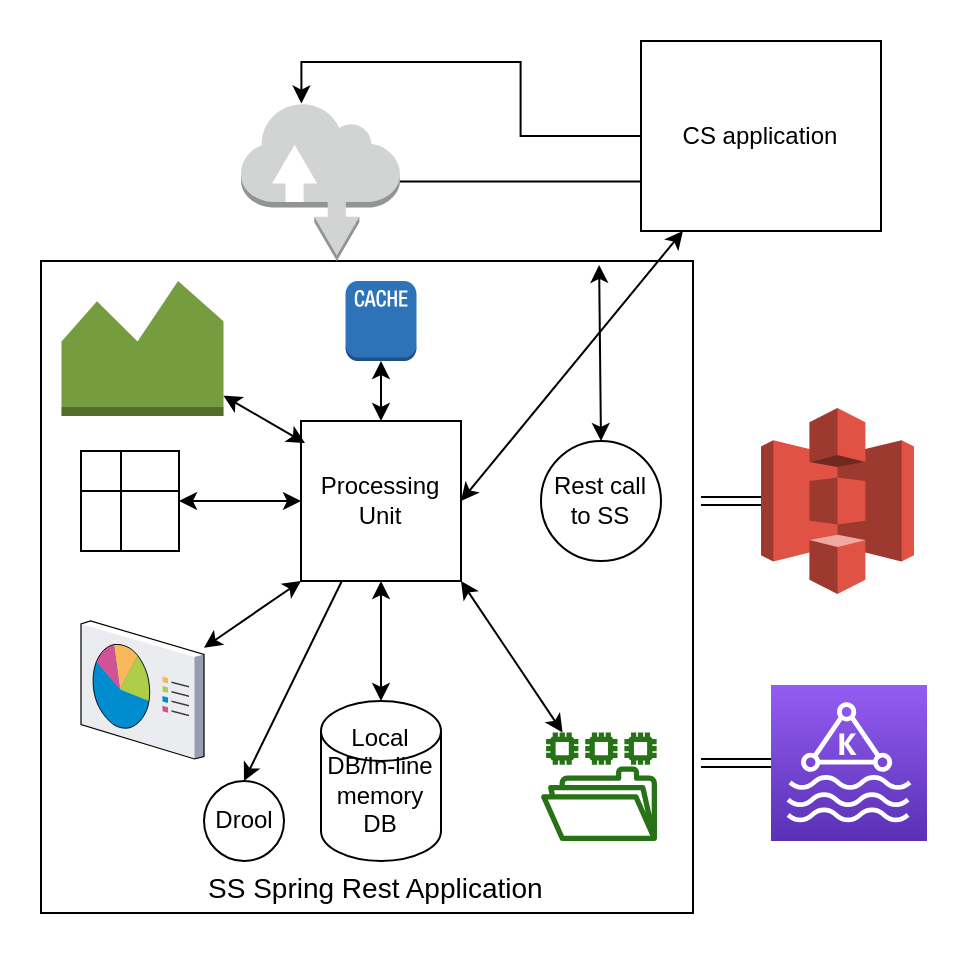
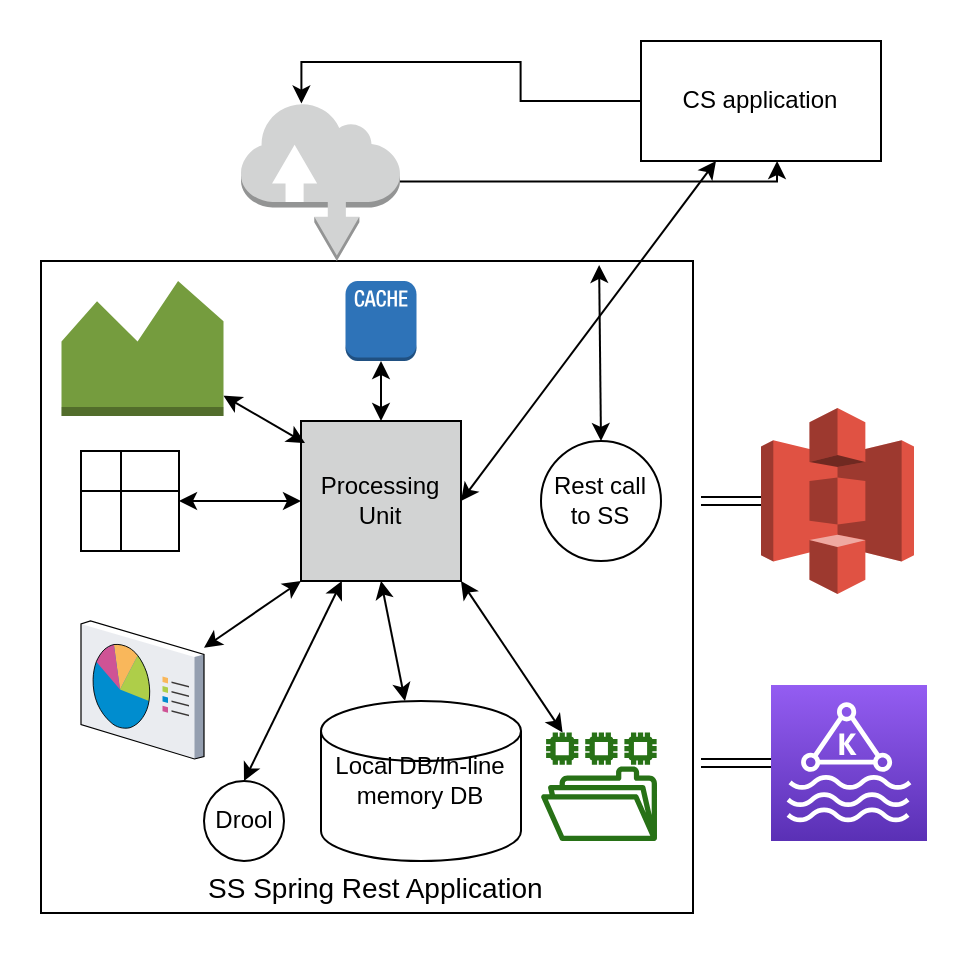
  <mxCell id="0" />
  <mxCell id="1" parent="0" />
  <mxCell id="2" value="&lt;blockquote&gt;&lt;br&gt;&lt;/blockquote&gt;" style="whiteSpace=wrap;html=1;aspect=fixed;align=left;" parent="1" vertex="1"><mxGeometry x="20" y="130" width="326" height="326" as="geometry" /></mxCell>
- <mxCell id="3" value="Processing Unit" style="whiteSpace=wrap;html=1;aspect=fixed;" parent="1" vertex="1"><mxGeometry x="150" y="210" width="80" height="80" as="geometry" /></mxCell>
+ <mxCell id="3" value="Processing Unit" style="whiteSpace=wrap;html=1;aspect=fixed;fillColor=#d2d3d3;" parent="1" vertex="1"><mxGeometry x="150" y="210" width="80" height="80" as="geometry" /></mxCell>
  <mxCell id="4" value="Rest call to SS" style="ellipse;whiteSpace=wrap;html=1;aspect=fixed;" parent="1" vertex="1"><mxGeometry x="270" y="220" width="60" height="60" as="geometry" /></mxCell>
  <mxCell id="5" value="" style="endArrow=classic;startArrow=classic;html=1;exitX=0;exitY=0.5;exitDx=0;exitDy=0;entryX=1;entryY=0.5;entryDx=0;entryDy=0;" parent="1" source="3" target="10" edge="1"><mxGeometry width="50" height="50" relative="1" as="geometry"><mxPoint x="180" y="280" as="sourcePoint" /><mxPoint x="112" y="250" as="targetPoint" /></mxGeometry></mxCell>
- <mxCell id="6" value="Local DB/In-line memory DB" style="shape=cylinder2;whiteSpace=wrap;html=1;boundedLbl=1;backgroundOutline=1;size=15;" parent="1" vertex="1"><mxGeometry x="160" y="350" width="60" height="80" as="geometry" /></mxCell>
+ <mxCell id="6" value="Local DB/In-line memory DB" style="shape=cylinder2;whiteSpace=wrap;html=1;boundedLbl=1;backgroundOutline=1;size=15;" parent="1" vertex="1"><mxGeometry x="160" y="350" width="100" height="80" as="geometry" /></mxCell>
  <mxCell id="7" value="" style="endArrow=classic;startArrow=classic;html=1;exitX=1;exitY=0.5;exitDx=0;exitDy=0;" parent="1" source="3" target="17" edge="1"><mxGeometry width="50" height="50" relative="1" as="geometry"><mxPoint x="180" y="280" as="sourcePoint" /><mxPoint x="230" y="230" as="targetPoint" /></mxGeometry></mxCell>
  <mxCell id="8" value="" style="endArrow=classic;startArrow=classic;html=1;exitX=0.856;exitY=0.006;exitDx=0;exitDy=0;exitPerimeter=0;" parent="1" source="2" target="4" edge="1"><mxGeometry width="50" height="50" relative="1" as="geometry"><mxPoint x="151" y="375" as="sourcePoint" /><mxPoint x="122" y="260" as="targetPoint" /></mxGeometry></mxCell>
  <mxCell id="9" value="" style="endArrow=classic;startArrow=classic;html=1;entryX=0.5;entryY=1;entryDx=0;entryDy=0;" parent="1" source="6" target="3" edge="1"><mxGeometry width="50" height="50" relative="1" as="geometry"><mxPoint x="180" y="280" as="sourcePoint" /><mxPoint x="230" y="230" as="targetPoint" /></mxGeometry></mxCell>
  <mxCell id="10" value="" style="shape=internalStorage;whiteSpace=wrap;html=1;backgroundOutline=1;" parent="1" vertex="1"><mxGeometry x="40" y="225" width="49" height="50" as="geometry" /></mxCell>
  <mxCell id="11" value="" style="outlineConnect=0;dashed=0;verticalLabelPosition=bottom;verticalAlign=top;align=center;html=1;shape=mxgraph.aws3.cache_node;fillColor=#2E73B8;gradientColor=none;" parent="1" vertex="1"><mxGeometry x="172.25" y="140" width="35.5" height="40" as="geometry" /></mxCell>
  <mxCell id="12" value="" style="endArrow=classic;startArrow=classic;html=1;" parent="1" source="11" target="3" edge="1"><mxGeometry width="50" height="50" relative="1" as="geometry"><mxPoint x="201" y="184.28" as="sourcePoint" /><mxPoint x="200" y="220" as="targetPoint" /></mxGeometry></mxCell>
  <mxCell id="13" value="&lt;h1 style=&quot;font-size: 14px&quot;&gt;&lt;span style=&quot;font-weight: normal&quot;&gt;SS Spring Rest Application&lt;/span&gt;&lt;/h1&gt;" style="text;html=1;strokeColor=none;fillColor=none;spacing=5;spacingTop=-20;whiteSpace=wrap;overflow=hidden;rounded=0;" parent="1" vertex="1"><mxGeometry x="99" y="437" width="190" height="22.86" as="geometry" /></mxCell>
  <mxCell id="14" style="edgeStyle=orthogonalEdgeStyle;rounded=0;orthogonalLoop=1;jettySize=auto;html=1;entryX=0.567;entryY=1;entryDx=0;entryDy=0;entryPerimeter=0;" parent="1" source="15" target="17" edge="1"><mxGeometry relative="1" as="geometry"><mxPoint x="390" y="90" as="targetPoint" /><Array as="points"><mxPoint x="388" y="90" /></Array></mxGeometry></mxCell>
  <mxCell id="15" value="" style="outlineConnect=0;dashed=0;verticalLabelPosition=bottom;verticalAlign=top;align=center;html=1;shape=mxgraph.aws3.internet;fillColor=#D2D3D3;gradientColor=none;" parent="1" vertex="1"><mxGeometry x="120" y="50.5" width="79.5" height="79.5" as="geometry" /></mxCell>
  <mxCell id="16" style="edgeStyle=orthogonalEdgeStyle;rounded=0;orthogonalLoop=1;jettySize=auto;html=1;entryX=0.38;entryY=0.01;entryDx=0;entryDy=0;entryPerimeter=0;" parent="1" source="17" target="15" edge="1"><mxGeometry relative="1" as="geometry" /></mxCell>
- <mxCell id="17" value="CS application" style="rounded=0;whiteSpace=wrap;html=1;" parent="1" vertex="1"><mxGeometry x="320" y="20" width="120" height="95" as="geometry" /></mxCell>
+ <mxCell id="17" value="CS application" style="rounded=0;whiteSpace=wrap;html=1;" parent="1" vertex="1"><mxGeometry x="320" y="20" width="120" height="60" as="geometry" /></mxCell>
  <mxCell id="18" value="" style="outlineConnect=0;fontColor=#232F3E;gradientColor=none;fillColor=#277116;strokeColor=none;dashed=0;verticalLabelPosition=bottom;verticalAlign=top;align=center;html=1;fontSize=12;fontStyle=0;aspect=fixed;pointerEvents=1;shape=mxgraph.aws4.file_system;" parent="1" vertex="1"><mxGeometry x="270" y="365.72" width="58" height="54.28" as="geometry" /></mxCell>
  <mxCell id="19" value="" style="edgeStyle=orthogonalEdgeStyle;rounded=0;orthogonalLoop=1;jettySize=auto;html=1;shape=link;" parent="1" source="20" edge="1"><mxGeometry relative="1" as="geometry"><mxPoint x="350" y="250" as="targetPoint" /></mxGeometry></mxCell>
  <mxCell id="20" value="" style="outlineConnect=0;dashed=0;verticalLabelPosition=bottom;verticalAlign=top;align=center;html=1;shape=mxgraph.aws3.s3;fillColor=#E05243;gradientColor=none;" parent="1" vertex="1"><mxGeometry x="380" y="203.5" width="76.5" height="93" as="geometry" /></mxCell>
  <mxCell id="21" value="" style="endArrow=classic;startArrow=classic;html=1;" parent="1" target="18" edge="1"><mxGeometry width="50" height="50" relative="1" as="geometry"><mxPoint x="230" y="290" as="sourcePoint" /><mxPoint x="260" y="210" as="targetPoint" /></mxGeometry></mxCell>
  <mxCell id="22" value="" style="verticalLabelPosition=bottom;aspect=fixed;html=1;verticalAlign=top;strokeColor=none;align=center;outlineConnect=0;shape=mxgraph.citrix.reporting;" parent="1" vertex="1"><mxGeometry x="40" y="310" width="61.5" height="69" as="geometry" /></mxCell>
  <mxCell id="23" value="" style="outlineConnect=0;dashed=0;verticalLabelPosition=bottom;verticalAlign=top;align=center;html=1;shape=mxgraph.aws3.monitoring;fillColor=#759C3E;gradientColor=none;" parent="1" vertex="1"><mxGeometry x="30.25" y="140" width="81" height="67.5" as="geometry" /></mxCell>
  <mxCell id="24" value="" style="endArrow=classic;startArrow=classic;html=1;exitX=0;exitY=1;exitDx=0;exitDy=0;" parent="1" source="3" target="22" edge="1"><mxGeometry width="50" height="50" relative="1" as="geometry"><mxPoint x="210" y="260" as="sourcePoint" /><mxPoint x="260" y="210" as="targetPoint" /></mxGeometry></mxCell>
  <mxCell id="25" value="" style="endArrow=classic;startArrow=classic;html=1;exitX=0.025;exitY=0.138;exitDx=0;exitDy=0;exitPerimeter=0;" parent="1" source="3" target="23" edge="1"><mxGeometry width="50" height="50" relative="1" as="geometry"><mxPoint x="210" y="260" as="sourcePoint" /><mxPoint x="260" y="210" as="targetPoint" /></mxGeometry></mxCell>
  <mxCell id="26" value="" style="edgeStyle=orthogonalEdgeStyle;shape=link;rounded=0;orthogonalLoop=1;jettySize=auto;html=1;" parent="1" source="27" edge="1"><mxGeometry relative="1" as="geometry"><mxPoint x="350" y="381" as="targetPoint" /></mxGeometry></mxCell>
  <mxCell id="27" value="" style="outlineConnect=0;fontColor=#232F3E;gradientColor=#945DF2;gradientDirection=north;fillColor=#5A30B5;strokeColor=#ffffff;dashed=0;verticalLabelPosition=bottom;verticalAlign=top;align=center;html=1;fontSize=12;fontStyle=0;aspect=fixed;shape=mxgraph.aws4.resourceIcon;resIcon=mxgraph.aws4.managed_streaming_for_kafka;" parent="1" vertex="1"><mxGeometry x="385" y="342" width="78" height="78" as="geometry" /></mxCell>
  <mxCell id="28" value="Drool" style="ellipse;whiteSpace=wrap;html=1;aspect=fixed;" vertex="1" parent="1"><mxGeometry x="101.5" y="390" width="40" height="40" as="geometry" /></mxCell>
- <mxCell id="29" value="" style="endArrow=none;startArrow=classic;html=1;exitX=0.5;exitY=0;exitDx=0;exitDy=0;" edge="1" parent="1" source="28" target="3"><mxGeometry width="50" height="50" relative="1" as="geometry"><mxPoint x="200" y="360" as="sourcePoint" /><mxPoint x="200" y="300" as="targetPoint" /></mxGeometry></mxCell>
+ <mxCell id="29" value="" style="endArrow=classic;startArrow=classic;html=1;exitX=0.5;exitY=0;exitDx=0;exitDy=0;" edge="1" parent="1" source="28" target="3"><mxGeometry width="50" height="50" relative="1" as="geometry"><mxPoint x="200" y="360" as="sourcePoint" /><mxPoint x="200" y="300" as="targetPoint" /></mxGeometry></mxCell>
